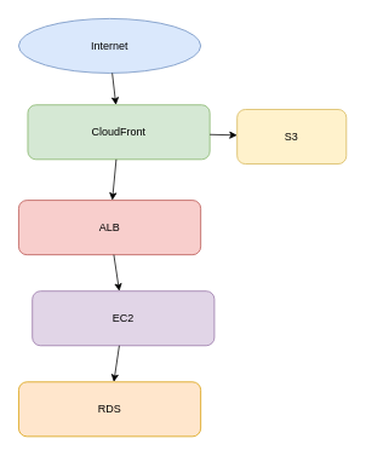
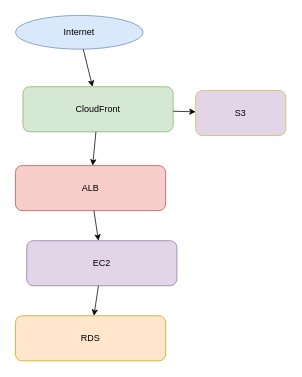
  <mxCell id="0" />
  <mxCell id="1" parent="0" />
- <mxCell id="2" value="Internet" style="ellipse;whiteSpace=wrap;html=1;fillColor=#dae8fc;strokeColor=#6c8ebf;" vertex="1" parent="1"><mxGeometry x="20" y="20" width="200" height="60" as="geometry" /></mxCell>
+ <mxCell id="2" value="Internet" style="ellipse;whiteSpace=wrap;html=1;fillColor=#dae8fc;strokeColor=#6c8ebf;" vertex="1" parent="1"><mxGeometry x="20" y="20" width="170" height="45" as="geometry" /></mxCell>
  <mxCell id="3" value="CloudFront" style="rounded=1;whiteSpace=wrap;html=1;fillColor=#d5e8d4;strokeColor=#82b366;" vertex="1" parent="1"><mxGeometry x="30" y="115" width="200" height="60" as="geometry" /></mxCell>
- <mxCell id="4" value="S3" style="rounded=1;whiteSpace=wrap;html=1;fillColor=#fff2cc;strokeColor=#d6b656;" vertex="1" parent="1"><mxGeometry x="260" y="120" width="120" height="60" as="geometry" /></mxCell>
+ <mxCell id="4" value="S3" style="rounded=1;whiteSpace=wrap;html=1;fillColor=#e1d5e7;strokeColor=#d6b656;" vertex="1" parent="1"><mxGeometry x="260" y="120" width="120" height="60" as="geometry" /></mxCell>
  <mxCell id="5" value="ALB" style="rounded=1;whiteSpace=wrap;html=1;fillColor=#f8cecc;strokeColor=#b85450;" vertex="1" parent="1"><mxGeometry x="20" y="220" width="200" height="60" as="geometry" /></mxCell>
  <mxCell id="6" value="EC2" style="rounded=1;whiteSpace=wrap;html=1;fillColor=#e1d5e7;strokeColor=#9673a6;" vertex="1" parent="1"><mxGeometry x="35" y="320" width="200" height="60" as="geometry" /></mxCell>
  <mxCell id="7" value="RDS" style="rounded=1;whiteSpace=wrap;html=1;fillColor=#ffe6cc;strokeColor=#d79b00;" vertex="1" parent="1"><mxGeometry x="20" y="420" width="200" height="60" as="geometry" /></mxCell>
  <mxCell id="8" edge="1" parent="1" source="2" target="3"><mxGeometry relative="1" as="geometry" /></mxCell>
  <mxCell id="9" edge="1" parent="1" source="3" target="4"><mxGeometry relative="1" as="geometry" /></mxCell>
  <mxCell id="10" edge="1" parent="1" source="3" target="5"><mxGeometry relative="1" as="geometry" /></mxCell>
  <mxCell id="11" edge="1" parent="1" source="5" target="6"><mxGeometry relative="1" as="geometry" /></mxCell>
  <mxCell id="12" edge="1" parent="1" source="6" target="7"><mxGeometry relative="1" as="geometry" /></mxCell>
